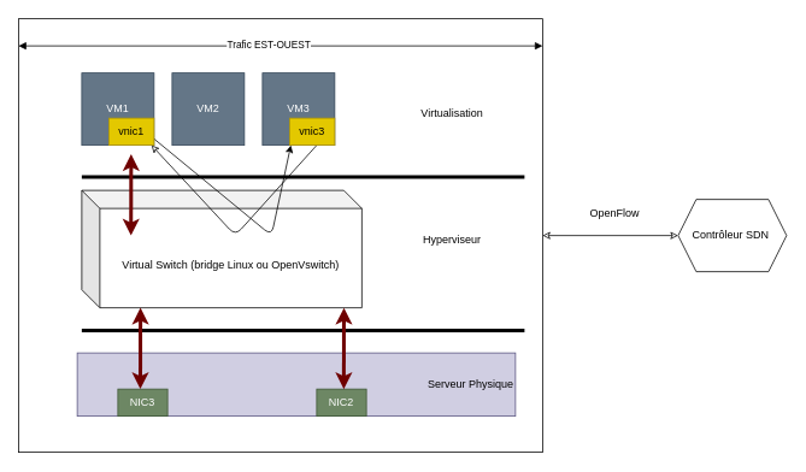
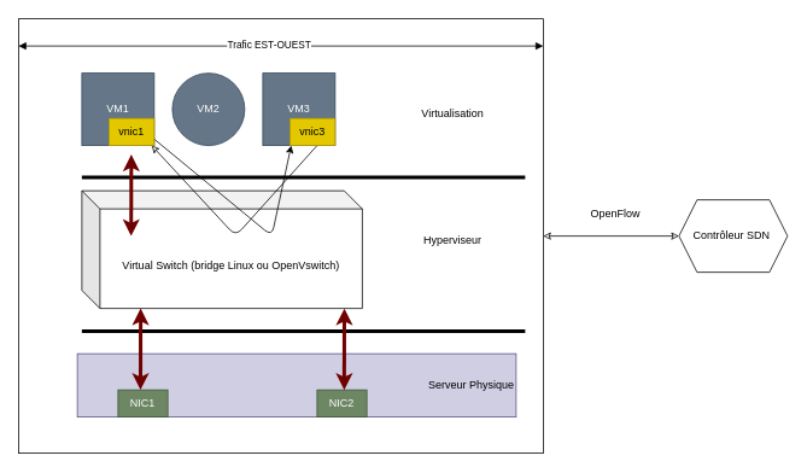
  <mxCell id="0" />
  <mxCell id="1" parent="0" />
  <mxCell id="2" value="Ca" style="rounded=0;whiteSpace=wrap;html=1;" parent="1" vertex="1"><mxGeometry x="20" y="20" width="580" height="480" as="geometry" /></mxCell>
  <mxCell id="3" value="VM1" style="whiteSpace=wrap;html=1;aspect=fixed;fillColor=#647687;fontColor=#ffffff;strokeColor=#314354;" parent="1" vertex="1"><mxGeometry x="90" y="80" width="80" height="80" as="geometry" /></mxCell>
  <mxCell id="4" value="VM3" style="whiteSpace=wrap;html=1;aspect=fixed;fillColor=#647687;fontColor=#ffffff;strokeColor=#314354;" parent="1" vertex="1"><mxGeometry x="290" y="80" width="80" height="80" as="geometry" /></mxCell>
- <mxCell id="5" value="VM2" style="whiteSpace=wrap;html=1;aspect=fixed;fillColor=#647687;fontColor=#ffffff;strokeColor=#314354;" parent="1" vertex="1"><mxGeometry x="190" y="80" width="80" height="80" as="geometry" /></mxCell>
+ <mxCell id="5" value="VM2" style="ellipse;whiteSpace=wrap;html=1;aspect=fixed;fillColor=#647687;fontColor=#ffffff;strokeColor=#314354;" parent="1" vertex="1"><mxGeometry x="190" y="80" width="80" height="80" as="geometry" /></mxCell>
  <mxCell id="6" value="" style="line;strokeWidth=4;html=1;perimeter=backbonePerimeter;points=[];outlineConnect=0;" parent="1" vertex="1"><mxGeometry x="90" y="190" width="490" height="10" as="geometry" /></mxCell>
  <mxCell id="7" value="" style="line;strokeWidth=4;html=1;perimeter=backbonePerimeter;points=[];outlineConnect=0;" parent="1" vertex="1"><mxGeometry x="90" y="360" width="490" height="10" as="geometry" /></mxCell>
  <mxCell id="8" value="&lt;br&gt;Virtual Switch (bridge Linux ou OpenVswitch)" style="shape=cube;whiteSpace=wrap;html=1;boundedLbl=1;backgroundOutline=1;darkOpacity=0.05;darkOpacity2=0.1;" parent="1" vertex="1"><mxGeometry x="90" y="210" width="310" height="130" as="geometry" /></mxCell>
  <mxCell id="9" value="" style="endArrow=none;html=1;entryX=0.75;entryY=1;entryDx=0;entryDy=0;startArrow=classic;startFill=0;endFill=0;" parent="1" source="3" target="4" edge="1"><mxGeometry width="50" height="50" relative="1" as="geometry"><mxPoint x="280" y="260" as="sourcePoint" /><mxPoint x="340" y="280" as="targetPoint" /><Array as="points"><mxPoint x="260" y="260" /></Array></mxGeometry></mxCell>
  <mxCell id="10" style="edgeStyle=none;html=1;" parent="1" source="3" target="4" edge="1"><mxGeometry relative="1" as="geometry"><Array as="points"><mxPoint x="300" y="260" /></Array></mxGeometry></mxCell>
  <mxCell id="11" value="vnic1" style="rounded=0;whiteSpace=wrap;html=1;fillColor=#e3c800;fontColor=#000000;strokeColor=#B09500;" parent="1" vertex="1"><mxGeometry x="120" y="130" width="50" height="30" as="geometry" /></mxCell>
  <mxCell id="12" value="vnic3" style="rounded=0;whiteSpace=wrap;html=1;fillColor=#e3c800;fontColor=#000000;strokeColor=#B09500;" parent="1" vertex="1"><mxGeometry x="320" y="130" width="50" height="30" as="geometry" /></mxCell>
  <mxCell id="13" value="" style="endArrow=block;html=1;startArrow=block;startFill=1;endFill=1;" parent="1" edge="1"><mxGeometry width="50" height="50" relative="1" as="geometry"><mxPoint x="20" y="50" as="sourcePoint" /><mxPoint x="600" y="50" as="targetPoint" /></mxGeometry></mxCell>
  <mxCell id="14" value="Trafic EST-OUEST" style="edgeLabel;html=1;align=center;verticalAlign=middle;resizable=0;points=[];" parent="13" vertex="1" connectable="0"><mxGeometry x="-0.049" y="2" relative="1" as="geometry"><mxPoint as="offset" /></mxGeometry></mxCell>
  <mxCell id="15" value="Hyperviseur&lt;br&gt;" style="text;html=1;strokeColor=none;fillColor=none;align=center;verticalAlign=middle;whiteSpace=wrap;rounded=0;" parent="1" vertex="1"><mxGeometry x="470" y="250" width="60" height="30" as="geometry" /></mxCell>
  <mxCell id="16" style="edgeStyle=none;html=1;entryX=1;entryY=0.5;entryDx=0;entryDy=0;startArrow=classic;startFill=0;endArrow=classic;endFill=0;" parent="1" source="17" target="2" edge="1"><mxGeometry relative="1" as="geometry" /></mxCell>
  <mxCell id="17" value="Contrôleur SDN&amp;nbsp;" style="shape=hexagon;perimeter=hexagonPerimeter2;whiteSpace=wrap;html=1;fixedSize=1;" parent="1" vertex="1"><mxGeometry x="750" y="220" width="120" height="80" as="geometry" /></mxCell>
  <mxCell id="18" value="&lt;font color=&quot;#000000&quot;&gt;Serveur Physique&lt;/font&gt;" style="rounded=0;whiteSpace=wrap;html=1;fillColor=#d0cee2;strokeColor=#56517e;align=right;" parent="1" vertex="1"><mxGeometry x="85" y="390" width="485" height="70" as="geometry" /></mxCell>
- <mxCell id="19" value="NIC3" style="rounded=0;whiteSpace=wrap;html=1;fillColor=#6d8764;fontColor=#ffffff;strokeColor=#3A5431;" parent="1" vertex="1"><mxGeometry x="130" y="430" width="55" height="30" as="geometry" /></mxCell>
+ <mxCell id="19" value="NIC1" style="rounded=0;whiteSpace=wrap;html=1;fillColor=#6d8764;fontColor=#ffffff;strokeColor=#3A5431;" parent="1" vertex="1"><mxGeometry x="130" y="430" width="55" height="30" as="geometry" /></mxCell>
  <mxCell id="20" value="NIC2" style="rounded=0;whiteSpace=wrap;html=1;fillColor=#6d8764;fontColor=#ffffff;strokeColor=#3A5431;" parent="1" vertex="1"><mxGeometry x="350" y="430" width="55" height="30" as="geometry" /></mxCell>
  <mxCell id="21" value="OpenFlow" style="text;html=1;strokeColor=none;fillColor=none;align=center;verticalAlign=middle;whiteSpace=wrap;rounded=0;" parent="1" vertex="1"><mxGeometry x="650" y="220" width="60" height="30" as="geometry" /></mxCell>
  <mxCell id="22" value="" style="endArrow=classic;startArrow=classic;html=1;exitX=0.144;exitY=0.571;exitDx=0;exitDy=0;exitPerimeter=0;strokeWidth=4;fillColor=#a20025;strokeColor=#6F0000;" edge="1" parent="1" source="18"><mxGeometry width="50" height="50" relative="1" as="geometry"><mxPoint x="105" y="390" as="sourcePoint" /><mxPoint x="155" y="340" as="targetPoint" /></mxGeometry></mxCell>
  <mxCell id="23" value="" style="endArrow=classic;startArrow=classic;html=1;exitX=0.144;exitY=0.571;exitDx=0;exitDy=0;exitPerimeter=0;strokeWidth=4;fillColor=#a20025;strokeColor=#6F0000;" edge="1" parent="1"><mxGeometry width="50" height="50" relative="1" as="geometry"><mxPoint x="380" y="430" as="sourcePoint" /><mxPoint x="380.16" y="340.03" as="targetPoint" /></mxGeometry></mxCell>
  <mxCell id="24" value="" style="endArrow=classic;startArrow=classic;html=1;exitX=0.144;exitY=0.571;exitDx=0;exitDy=0;exitPerimeter=0;strokeWidth=4;fillColor=#a20025;strokeColor=#6F0000;" edge="1" parent="1"><mxGeometry width="50" height="50" relative="1" as="geometry"><mxPoint x="144.5" y="259.97" as="sourcePoint" /><mxPoint x="144.66" y="170" as="targetPoint" /></mxGeometry></mxCell>
  <mxCell id="25" value="Virtualisation" style="text;html=1;strokeColor=none;fillColor=none;align=center;verticalAlign=middle;whiteSpace=wrap;rounded=0;" vertex="1" parent="1"><mxGeometry x="470" y="110" width="60" height="30" as="geometry" /></mxCell>
